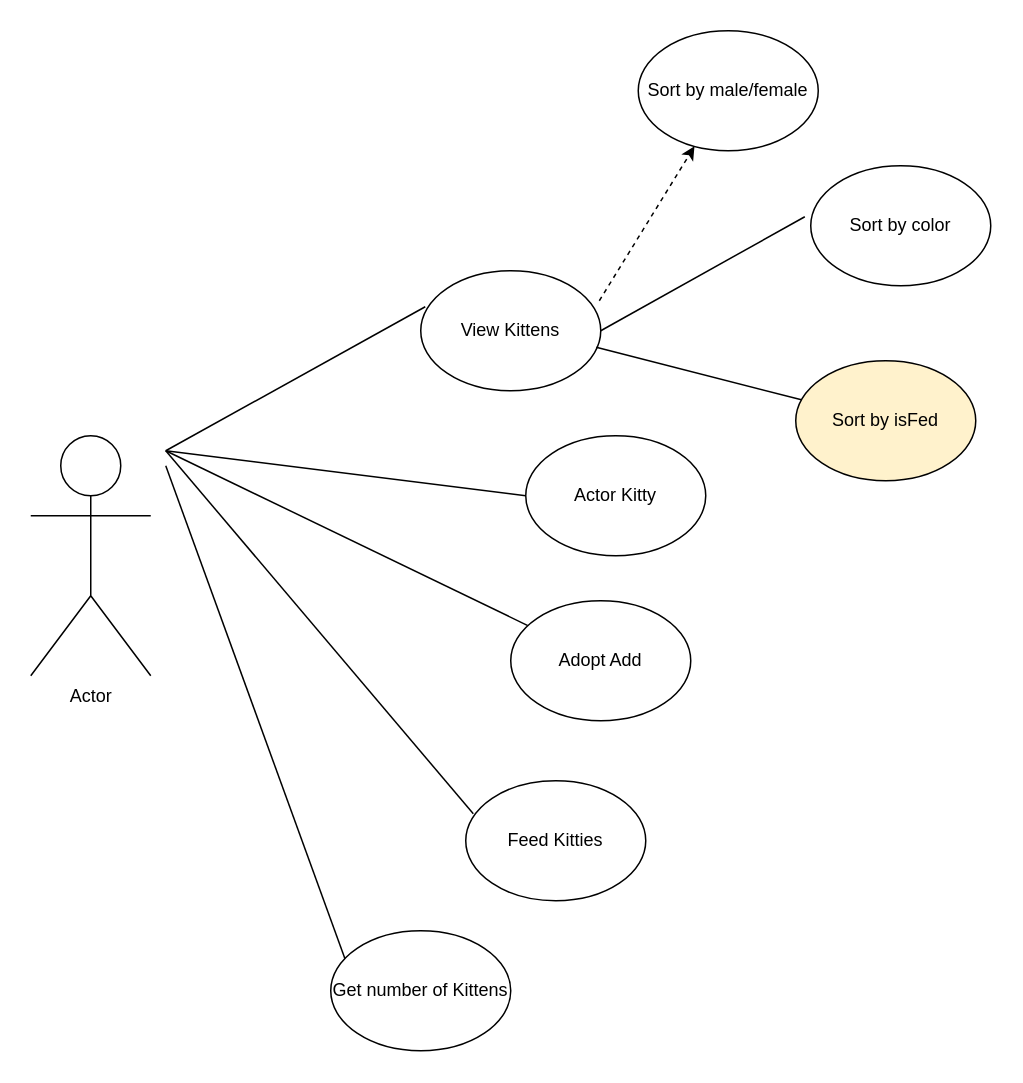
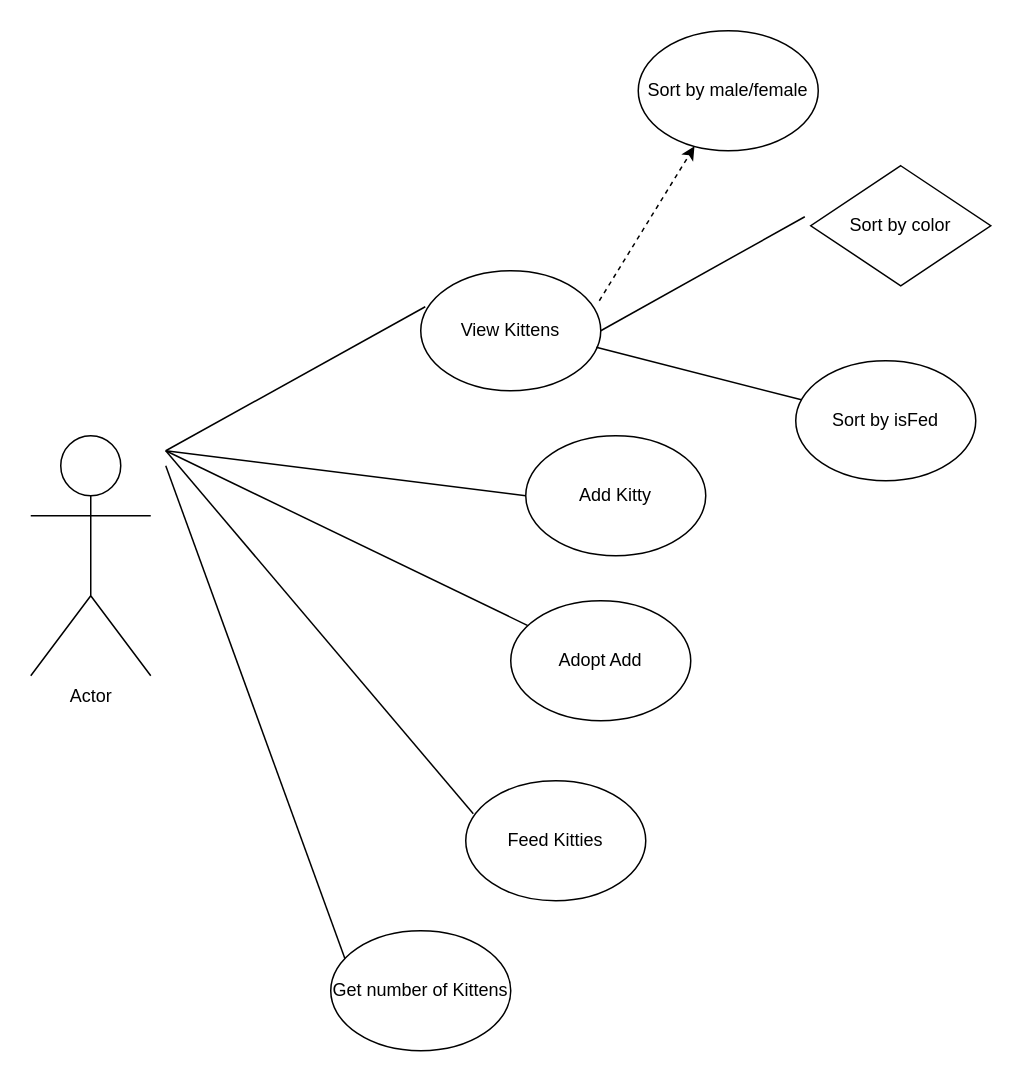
  <mxCell id="0" />
  <mxCell id="1" parent="0" />
  <mxCell id="2" value="Actor" style="shape=umlActor;verticalLabelPosition=bottom;verticalAlign=top;html=1;outlineConnect=0;" parent="1" vertex="1"><mxGeometry x="20" y="290" width="80" height="160" as="geometry" /></mxCell>
  <mxCell id="3" value="" style="endArrow=none;html=1;entryX=0;entryY=0.5;entryDx=0;entryDy=0;" parent="1" edge="1" target="8"><mxGeometry width="50" height="50" relative="1" as="geometry"><mxPoint x="110" y="300" as="sourcePoint" /><mxPoint x="310" y="260" as="targetPoint" /></mxGeometry></mxCell>
  <mxCell id="4" value="" style="endArrow=none;html=1;" parent="1" edge="1" target="9"><mxGeometry width="50" height="50" relative="1" as="geometry"><mxPoint x="110" y="300" as="sourcePoint" /><mxPoint x="320" y="370" as="targetPoint" /></mxGeometry></mxCell>
  <mxCell id="5" value="" style="endArrow=none;html=1;entryX=0.025;entryY=0.3;entryDx=0;entryDy=0;entryPerimeter=0;" parent="1" edge="1" target="10"><mxGeometry width="50" height="50" relative="1" as="geometry"><mxPoint x="110" y="300" as="sourcePoint" /><mxPoint x="300" y="330" as="targetPoint" /></mxGeometry></mxCell>
  <mxCell id="6" value="" style="endArrow=none;html=1;exitX=0.042;exitY=0.275;exitDx=0;exitDy=0;exitPerimeter=0;" parent="1" edge="1" source="11"><mxGeometry width="50" height="50" relative="1" as="geometry"><mxPoint x="270" y="520" as="sourcePoint" /><mxPoint x="110" y="300" as="targetPoint" /></mxGeometry></mxCell>
  <mxCell id="7" value="" style="endArrow=none;html=1;exitX=0.083;exitY=0.25;exitDx=0;exitDy=0;exitPerimeter=0;" parent="1" edge="1" source="15"><mxGeometry width="50" height="50" relative="1" as="geometry"><mxPoint x="210" y="660" as="sourcePoint" /><mxPoint x="110" y="310" as="targetPoint" /></mxGeometry></mxCell>
- <mxCell id="8" value="Actor Kitty" style="ellipse;whiteSpace=wrap;html=1;" parent="1" vertex="1"><mxGeometry x="350" y="290" width="120" height="80" as="geometry" /></mxCell>
+ <mxCell id="8" value="Add Kitty" style="ellipse;whiteSpace=wrap;html=1;" parent="1" vertex="1"><mxGeometry x="350" y="290" width="120" height="80" as="geometry" /></mxCell>
  <mxCell id="9" value="Adopt Add" style="ellipse;whiteSpace=wrap;html=1;" parent="1" vertex="1"><mxGeometry x="340" y="400" width="120" height="80" as="geometry" /></mxCell>
  <mxCell id="10" value="View Kittens" style="ellipse;whiteSpace=wrap;html=1;" parent="1" vertex="1"><mxGeometry x="280" y="180" width="120" height="80" as="geometry" /></mxCell>
  <mxCell id="11" value="Feed Kitties" style="ellipse;whiteSpace=wrap;html=1;" parent="1" vertex="1"><mxGeometry x="310" y="520" width="120" height="80" as="geometry" /></mxCell>
  <mxCell id="12" value="" style="endArrow=classic;dashed=1;html=1;exitX=0.992;exitY=0.25;exitDx=0;exitDy=0;exitPerimeter=0;" parent="1" source="10" target="13" edge="1"><mxGeometry width="50" height="50" relative="1" as="geometry"><mxPoint x="390" y="140" as="sourcePoint" /><mxPoint x="480" y="60" as="targetPoint" /></mxGeometry></mxCell>
  <mxCell id="13" value="Sort by male/female" style="ellipse;whiteSpace=wrap;html=1;" parent="1" vertex="1"><mxGeometry x="425" y="20" width="120" height="80" as="geometry" /></mxCell>
  <mxCell id="14" value="" style="endArrow=none;dashed=0;html=1;exitX=1;exitY=0.5;exitDx=0;exitDy=0;entryX=-0.033;entryY=0.425;entryDx=0;entryDy=0;entryPerimeter=0;" parent="1" source="10" edge="1" target="16"><mxGeometry width="50" height="50" relative="1" as="geometry"><mxPoint x="400" y="150" as="sourcePoint" /><mxPoint x="506.04" y="194" as="targetPoint" /></mxGeometry></mxCell>
  <mxCell id="15" value="Get number of Kittens" style="ellipse;whiteSpace=wrap;html=1;" vertex="1" parent="1"><mxGeometry x="220" y="620" width="120" height="80" as="geometry" /></mxCell>
- <mxCell id="16" value="Sort by color" style="ellipse;whiteSpace=wrap;html=1;" vertex="1" parent="1"><mxGeometry x="540" y="110" width="120" height="80" as="geometry" /></mxCell>
- <mxCell id="17" value="Sort by isFed" style="ellipse;whiteSpace=wrap;html=1;fillColor=#fff2cc;" vertex="1" parent="1"><mxGeometry x="530" y="240" width="120" height="80" as="geometry" /></mxCell>
+ <mxCell id="16" value="Sort by color" style="rhombus;whiteSpace=wrap;html=1;" vertex="1" parent="1"><mxGeometry x="540" y="110" width="120" height="80" as="geometry" /></mxCell>
+ <mxCell id="17" value="Sort by isFed" style="ellipse;whiteSpace=wrap;html=1;" vertex="1" parent="1"><mxGeometry x="530" y="240" width="120" height="80" as="geometry" /></mxCell>
  <mxCell id="18" value="" style="endArrow=none;dashed=0;html=1;exitX=0.975;exitY=0.638;exitDx=0;exitDy=0;exitPerimeter=0;" edge="1" parent="1" source="10" target="17"><mxGeometry width="50" height="50" relative="1" as="geometry"><mxPoint x="430" y="220" as="sourcePoint" /><mxPoint x="586.04" y="144" as="targetPoint" /></mxGeometry></mxCell>
